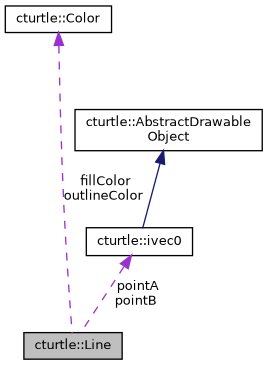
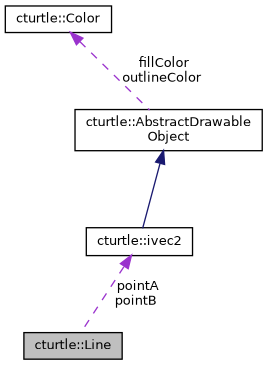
  digraph {
    node [color=black fillcolor=white fontname=Helvetica fontsize=10 shape=record style=filled]
    edge [color=darkorchid3 dir=back fontname=Helvetica fontsize=10 labelfontname=Helvetica labelfontsize=10 style=dashed]
    n1 [fillcolor=grey75 fontcolor=black height=0.2 label="cturtle::Line" width=0.4]
    n2 [height=0.2 label="cturtle::AbstractDrawable\lObject" width=0.4]
-   n3 [height=0.2 label="cturtle::ivec0" width=0.4]
+   n3 [height=0.2 label="cturtle::ivec2" width=0.4]
    n4 [height=0.2 label="cturtle::Color" width=0.4]
    n2 -> n3 [color=midnightblue style=solid]
    n3 -> n1 [label=" pointA\npointB"]
-   n4 -> n1 [label=" fillColor\noutlineColor"]
+   n4 -> n2 [label=" fillColor\noutlineColor"]
  }
